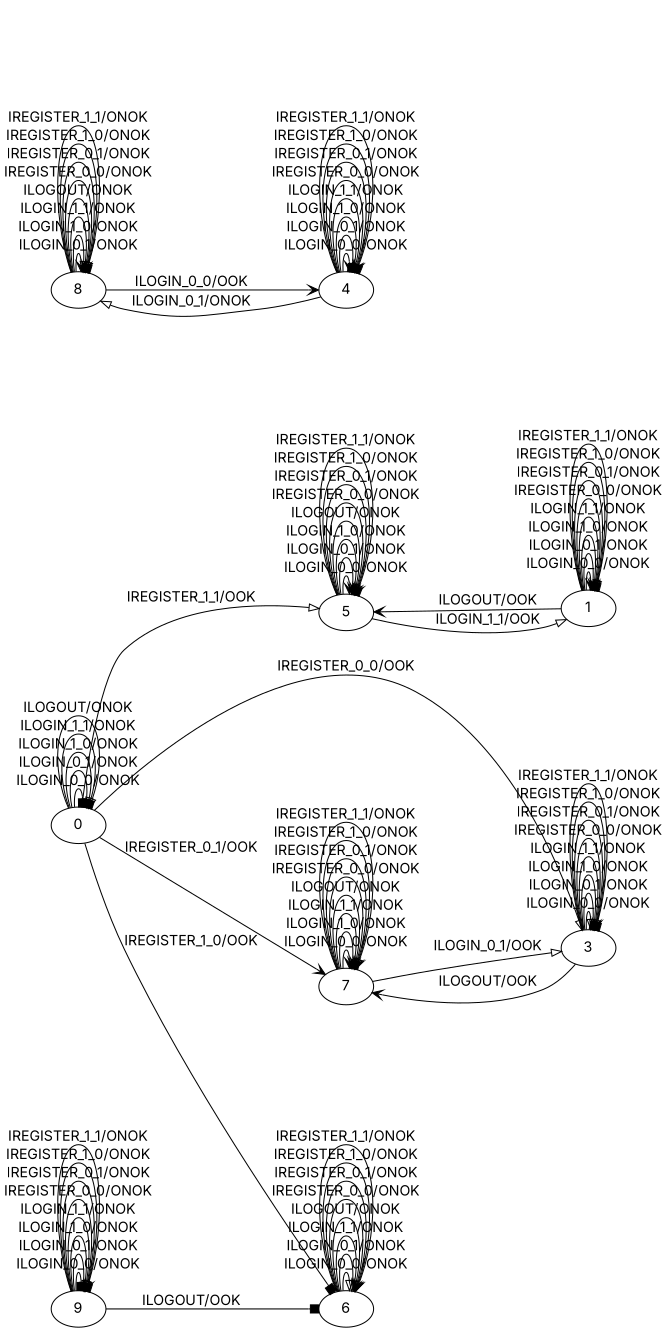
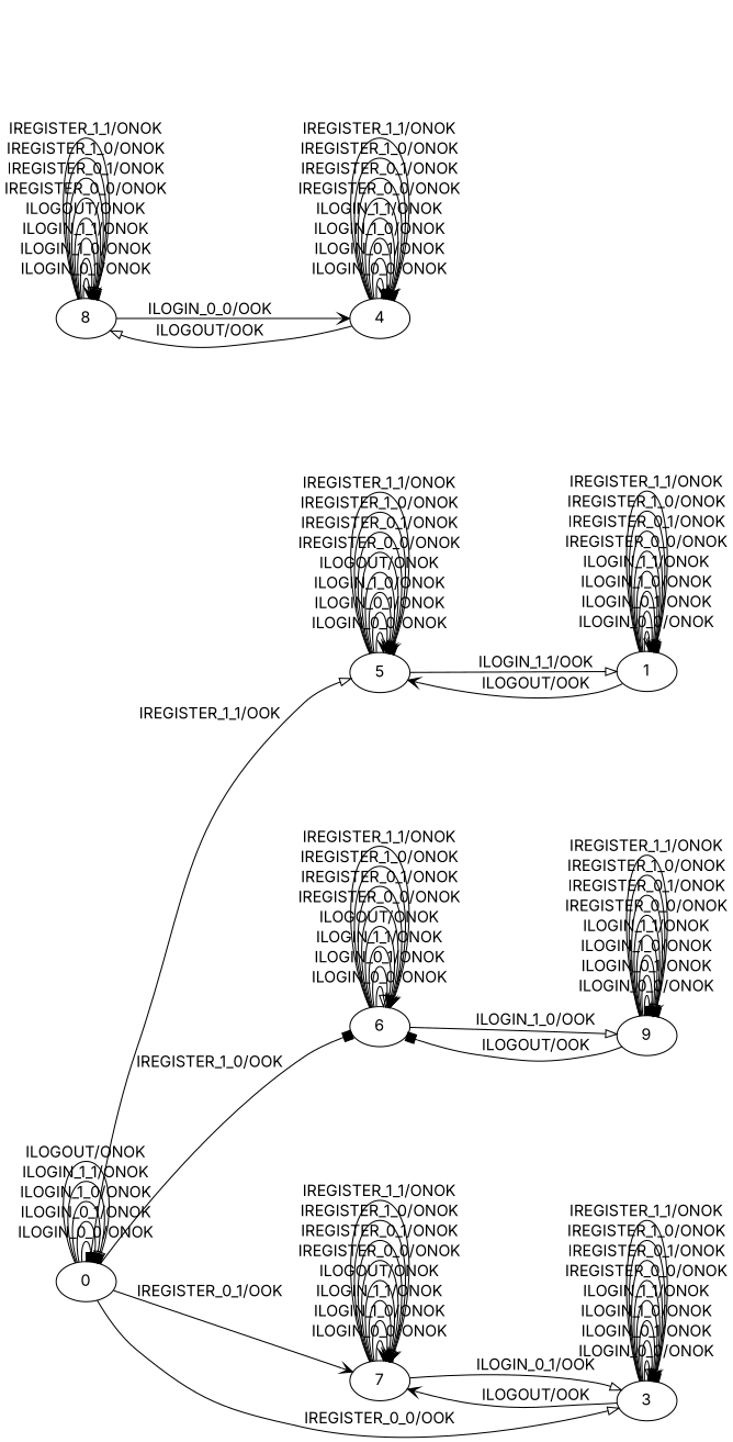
  digraph {
    fontname=Inter
    rankdir=LR
    node [fontname=Inter]
    edge [arrowhead=onormal fontname=Inter]
    0
    5
    6
    7
    3
    1
    n7 [label=9]
    8
    4
    0 -> 0 [arrowhead=box label="ILOGIN_0_0/ONOK"]
    0 -> 0 [arrowhead=box label="ILOGIN_0_1/ONOK"]
    0 -> 0 [label="ILOGIN_1_0/ONOK"]
    0 -> 0 [arrowhead=box label="ILOGIN_1_1/ONOK"]
    0 -> 0 [label="ILOGOUT/ONOK"]
    0 -> 5 [label="IREGISTER_1_1/OOK"]
    0 -> 6 [arrowhead=box label="IREGISTER_1_0/OOK"]
    0 -> 7 [arrowhead=vee label="IREGISTER_0_1/OOK"]
    0 -> 3 [label="IREGISTER_0_0/OOK"]
    5 -> 5 [arrowhead=vee label="ILOGIN_0_0/ONOK"]
    5 -> 5 [arrowhead=vee label="ILOGIN_0_1/ONOK"]
    5 -> 5 [arrowhead=vee label="ILOGIN_1_0/ONOK"]
    5 -> 5 [label="ILOGOUT/ONOK"]
    5 -> 5 [arrowhead=vee label="IREGISTER_0_0/ONOK"]
    5 -> 5 [label="IREGISTER_0_1/ONOK"]
    5 -> 5 [arrowhead=box label="IREGISTER_1_0/ONOK"]
    5 -> 5 [arrowhead=vee label="IREGISTER_1_1/ONOK"]
    5 -> 1 [label="ILOGIN_1_1/OOK"]
    6 -> 6 [label="ILOGIN_0_0/ONOK"]
    6 -> 6 [label="ILOGIN_0_1/ONOK"]
    6 -> 6 [label="ILOGIN_1_1/ONOK"]
    6 -> 6 [arrowhead=vee label="ILOGOUT/ONOK"]
    6 -> 6 [arrowhead=vee label="IREGISTER_0_0/ONOK"]
    6 -> 6 [arrowhead=vee label="IREGISTER_0_1/ONOK"]
    6 -> 6 [arrowhead=vee label="IREGISTER_1_0/ONOK"]
    6 -> 6 [label="IREGISTER_1_1/ONOK"]
+   6 -> n7 [label="ILOGIN_1_0/OOK"]
    7 -> 7 [arrowhead=vee label="ILOGIN_0_0/ONOK"]
    7 -> 7 [arrowhead=vee label="ILOGIN_1_0/ONOK"]
    7 -> 7 [arrowhead=vee label="ILOGIN_1_1/ONOK"]
    7 -> 7 [arrowhead=box label="ILOGOUT/ONOK"]
    7 -> 7 [label="IREGISTER_0_0/ONOK"]
    7 -> 7 [arrowhead=vee label="IREGISTER_0_1/ONOK"]
    7 -> 7 [label="IREGISTER_1_0/ONOK"]
    7 -> 7 [arrowhead=vee label="IREGISTER_1_1/ONOK"]
    7 -> 3 [label="ILOGIN_0_1/OOK"]
    3 -> 7 [arrowhead=vee label="ILOGOUT/OOK"]
    3 -> 3 [label="ILOGIN_0_0/ONOK"]
    3 -> 3 [label="ILOGIN_0_1/ONOK"]
    3 -> 3 [arrowhead=box label="ILOGIN_1_0/ONOK"]
    3 -> 3 [arrowhead=vee label="ILOGIN_1_1/ONOK"]
    3 -> 3 [arrowhead=box label="IREGISTER_0_0/ONOK"]
    3 -> 3 [arrowhead=vee label="IREGISTER_0_1/ONOK"]
    3 -> 3 [label="IREGISTER_1_0/ONOK"]
    3 -> 3 [arrowhead=box label="IREGISTER_1_1/ONOK"]
    1 -> 5 [arrowhead=vee label="ILOGOUT/OOK"]
    1 -> 1 [arrowhead=vee label="ILOGIN_0_0/ONOK"]
    1 -> 1 [arrowhead=vee label="ILOGIN_0_1/ONOK"]
    1 -> 1 [arrowhead=vee label="ILOGIN_1_0/ONOK"]
    1 -> 1 [arrowhead=box label="ILOGIN_1_1/ONOK"]
    1 -> 1 [label="IREGISTER_0_0/ONOK"]
    1 -> 1 [label="IREGISTER_0_1/ONOK"]
    1 -> 1 [arrowhead=box label="IREGISTER_1_0/ONOK"]
    1 -> 1 [label="IREGISTER_1_1/ONOK"]
    n7 -> 6 [arrowhead=box label="ILOGOUT/OOK"]
    n7 -> n7 [arrowhead=box label="ILOGIN_0_0/ONOK"]
    n7 -> n7 [arrowhead=box label="ILOGIN_0_1/ONOK"]
    n7 -> n7 [label="ILOGIN_1_0/ONOK"]
    n7 -> n7 [label="ILOGIN_1_1/ONOK"]
    n7 -> n7 [label="IREGISTER_0_0/ONOK"]
    n7 -> n7 [label="IREGISTER_0_1/ONOK"]
    n7 -> n7 [arrowhead=vee label="IREGISTER_1_0/ONOK"]
    n7 -> n7 [arrowhead=box label="IREGISTER_1_1/ONOK"]
    8 -> 8 [arrowhead=vee label="ILOGIN_0_1/ONOK"]
    8 -> 8 [label="ILOGIN_1_0/ONOK"]
    8 -> 8 [label="ILOGIN_1_1/ONOK"]
    8 -> 8 [arrowhead=vee label="ILOGOUT/ONOK"]
    8 -> 8 [arrowhead=box label="IREGISTER_0_0/ONOK"]
    8 -> 8 [label="IREGISTER_0_1/ONOK"]
    8 -> 8 [arrowhead=box label="IREGISTER_1_0/ONOK"]
    8 -> 8 [label="IREGISTER_1_1/ONOK"]
    8 -> 4 [arrowhead=vee label="ILOGIN_0_0/OOK"]
-   4 -> 8 [label="ILOGIN_0_1/ONOK"]
+   4 -> 8 [label="ILOGOUT/OOK"]
    4 -> 4 [arrowhead=vee label="ILOGIN_0_0/ONOK"]
    4 -> 4 [arrowhead=box label="ILOGIN_0_1/ONOK"]
    4 -> 4 [arrowhead=box label="ILOGIN_1_0/ONOK"]
    4 -> 4 [arrowhead=box label="ILOGIN_1_1/ONOK"]
    4 -> 4 [arrowhead=vee label="IREGISTER_0_0/ONOK"]
    4 -> 4 [arrowhead=vee label="IREGISTER_0_1/ONOK"]
    4 -> 4 [arrowhead=vee label="IREGISTER_1_0/ONOK"]
    4 -> 4 [arrowhead=box label="IREGISTER_1_1/ONOK"]
  }
